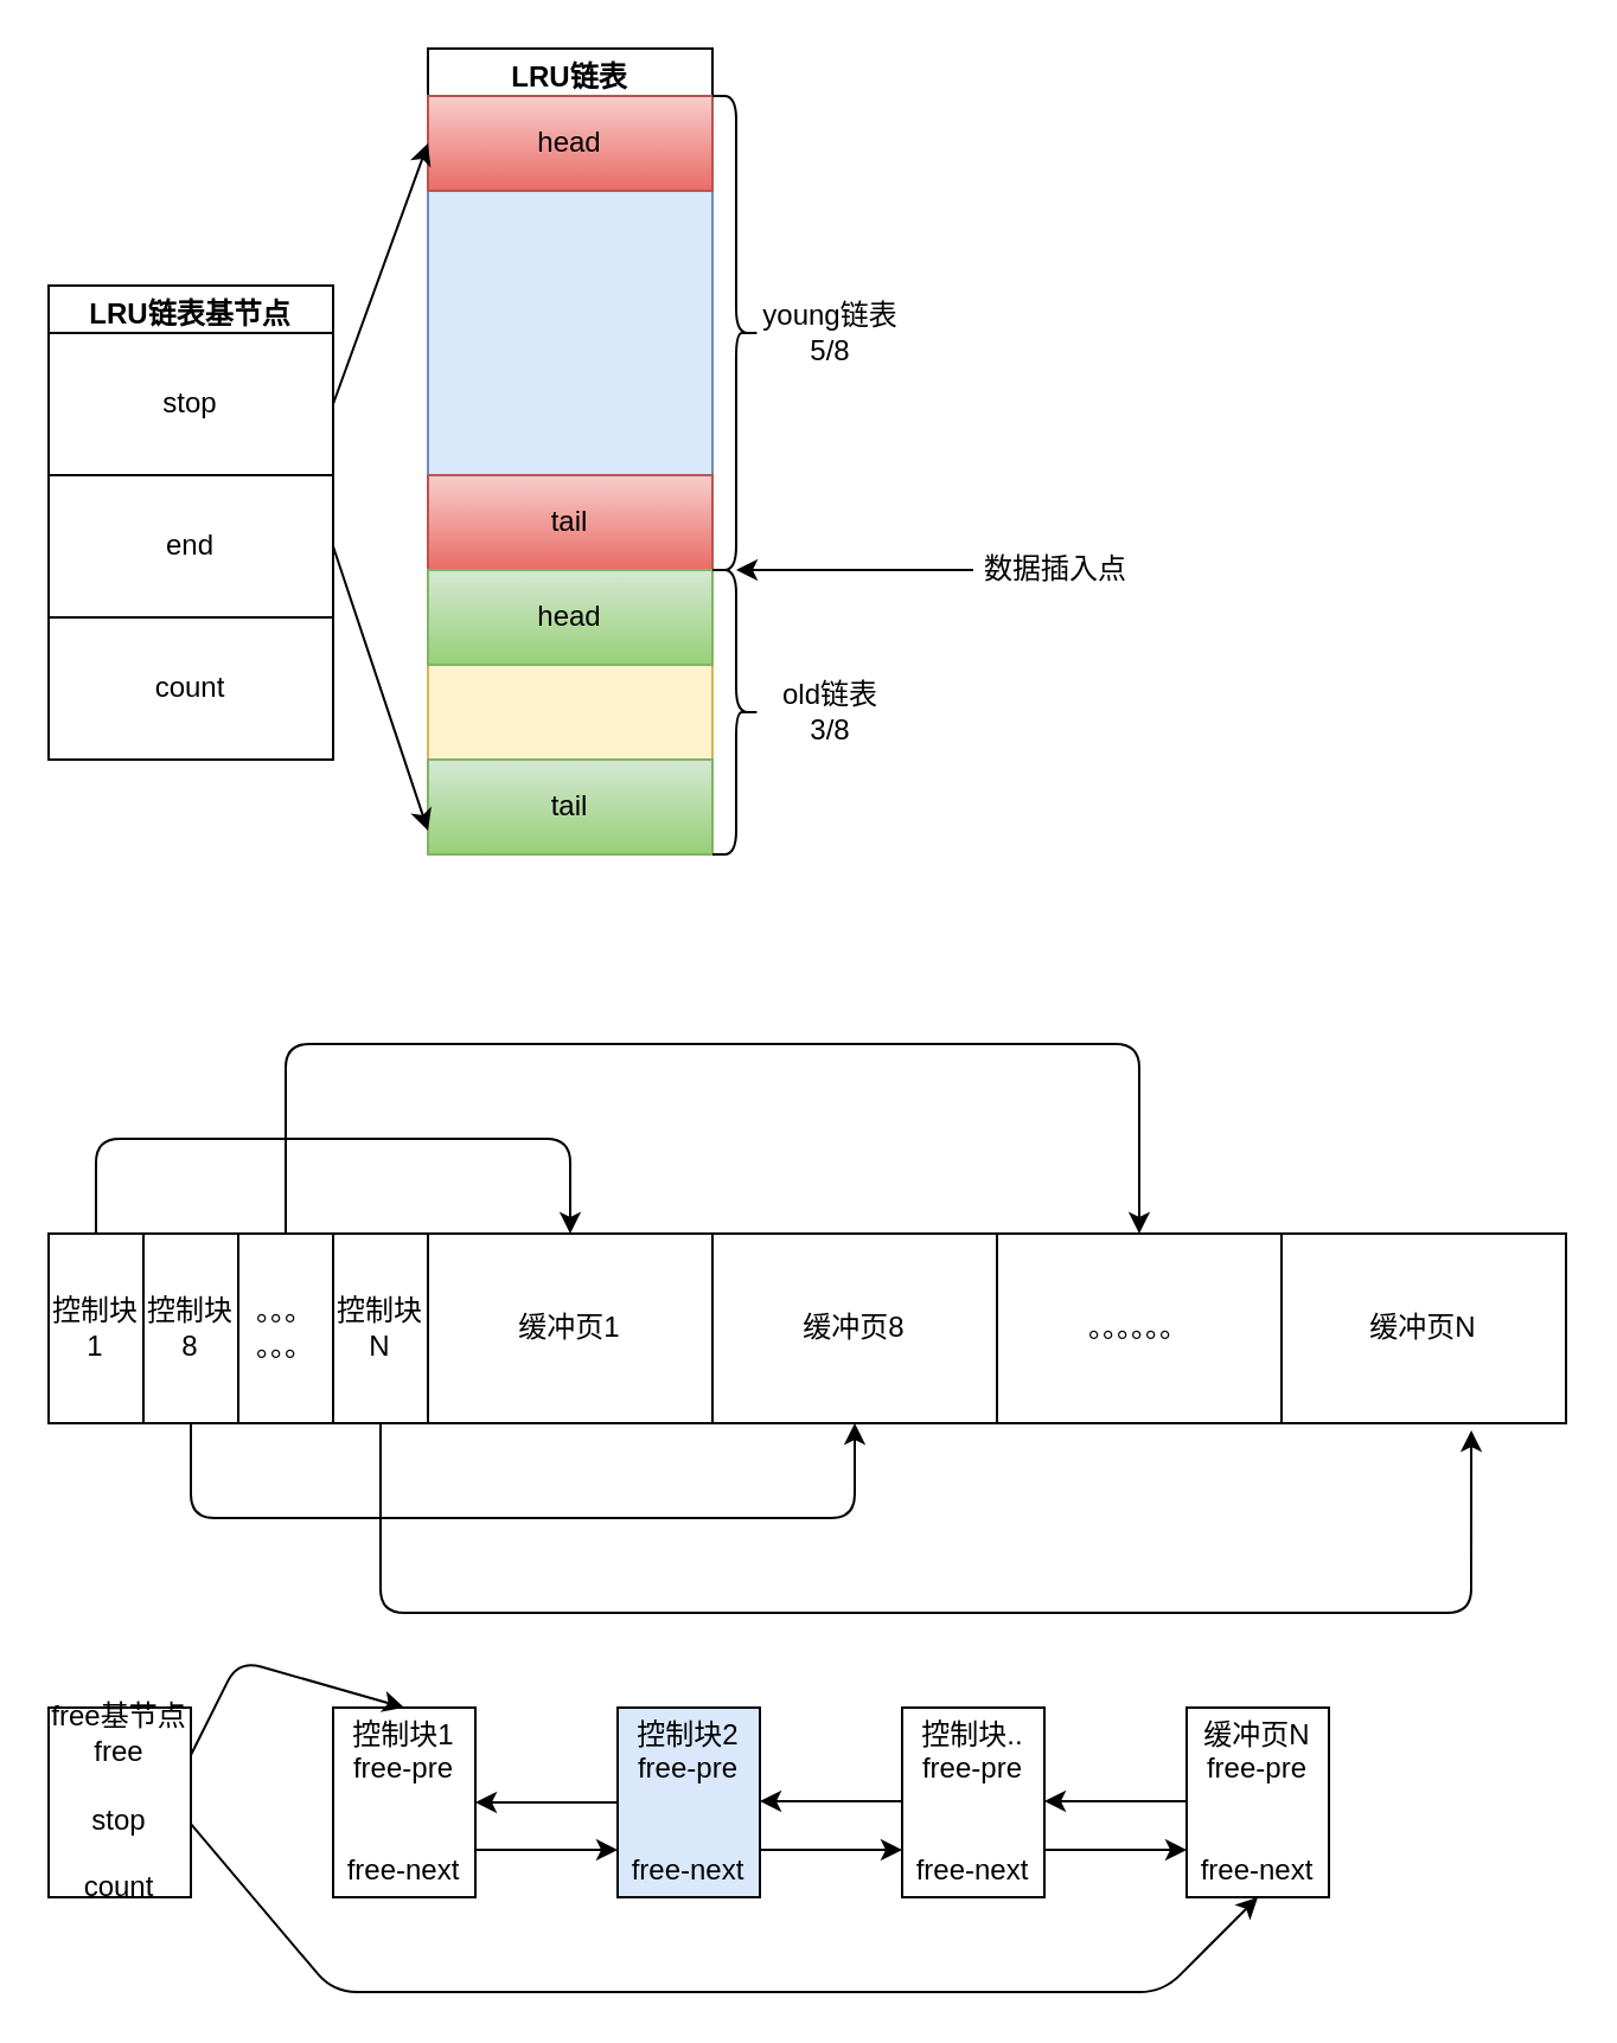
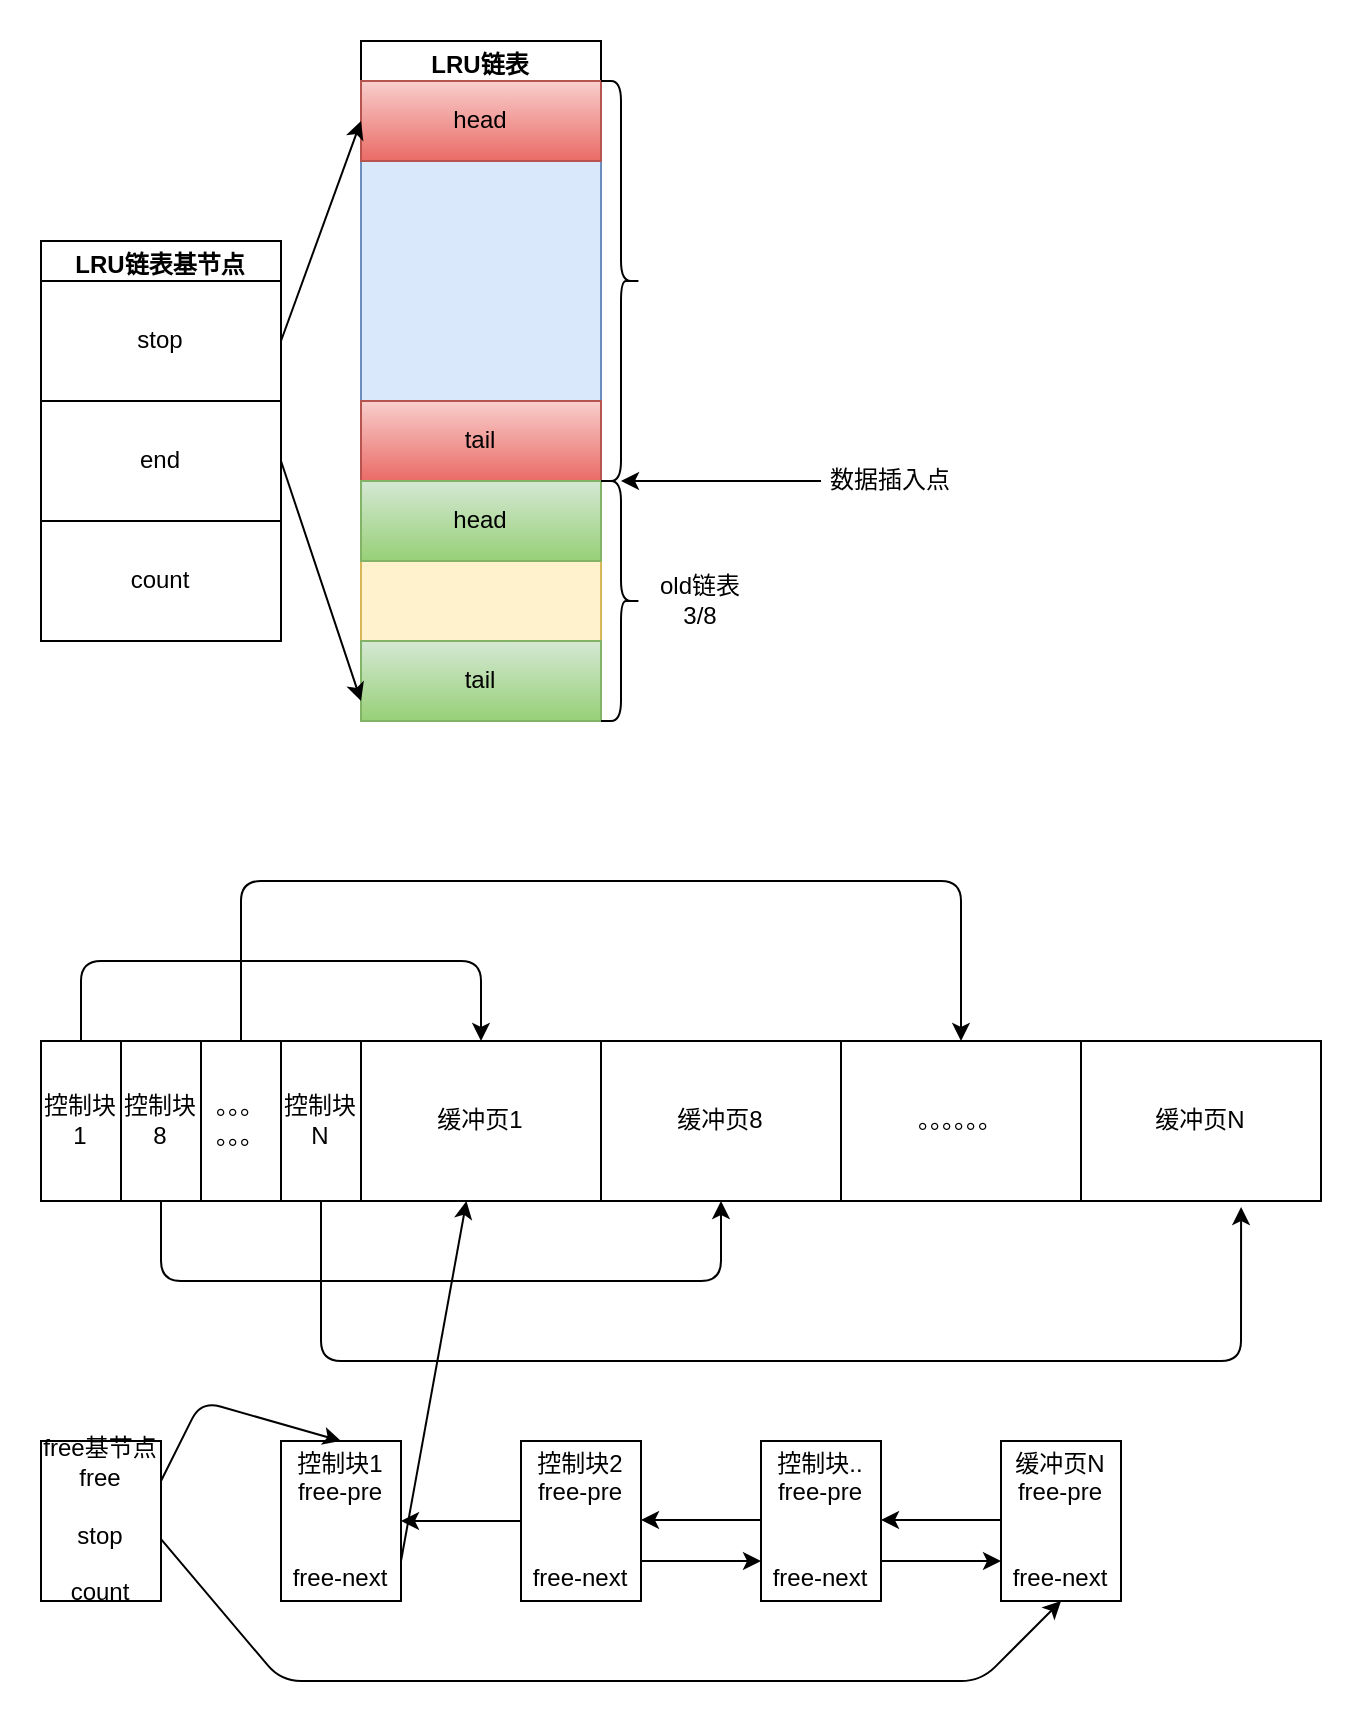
  <mxCell id="0" />
  <mxCell id="1" parent="0" />
  <mxCell id="2" value="LRU链表" style="swimlane;" vertex="1" parent="1"><mxGeometry x="180" y="20" width="120" height="340" as="geometry"><mxRectangle x="160" y="60" width="80" height="23" as="alternateBounds" /></mxGeometry></mxCell>
  <mxCell id="3" value="" style="whiteSpace=wrap;html=1;fillColor=#dae8fc;strokeColor=#6c8ebf;" vertex="1" parent="2"><mxGeometry y="20" width="120" height="200" as="geometry" /></mxCell>
  <mxCell id="4" value="" style="whiteSpace=wrap;html=1;fillColor=#fff2cc;strokeColor=#d6b656;" vertex="1" parent="2"><mxGeometry y="220" width="120" height="120" as="geometry" /></mxCell>
  <mxCell id="5" value="head" style="rounded=0;whiteSpace=wrap;html=1;gradientColor=#ea6b66;fillColor=#f8cecc;strokeColor=#b85450;" vertex="1" parent="2"><mxGeometry y="20" width="120" height="40" as="geometry" /></mxCell>
  <mxCell id="6" value="tail" style="rounded=0;whiteSpace=wrap;html=1;gradientColor=#ea6b66;fillColor=#f8cecc;strokeColor=#b85450;" vertex="1" parent="2"><mxGeometry y="180" width="120" height="40" as="geometry" /></mxCell>
  <mxCell id="7" value="head" style="rounded=0;whiteSpace=wrap;html=1;gradientColor=#97d077;fillColor=#d5e8d4;strokeColor=#82b366;" vertex="1" parent="2"><mxGeometry y="220" width="120" height="40" as="geometry" /></mxCell>
  <mxCell id="8" value="tail" style="rounded=0;whiteSpace=wrap;html=1;gradientColor=#97d077;fillColor=#d5e8d4;strokeColor=#82b366;" vertex="1" parent="2"><mxGeometry y="300" width="120" height="40" as="geometry" /></mxCell>
  <mxCell id="9" value="" style="shape=curlyBracket;whiteSpace=wrap;html=1;rounded=1;flipH=1;" vertex="1" parent="1"><mxGeometry x="300" y="40" width="20" height="200" as="geometry" /></mxCell>
  <mxCell id="10" value="" style="shape=curlyBracket;whiteSpace=wrap;html=1;rounded=1;flipH=1;" vertex="1" parent="1"><mxGeometry x="300" y="240" width="20" height="120" as="geometry" /></mxCell>
- <mxCell id="11" value="young链表 5/8" style="text;html=1;strokeColor=none;fillColor=none;align=center;verticalAlign=middle;whiteSpace=wrap;rounded=0;" vertex="1" parent="1"><mxGeometry x="320" y="130" width="60" height="20" as="geometry" /></mxCell>
  <mxCell id="12" value="old链表&lt;br&gt;3/8" style="text;html=1;strokeColor=none;fillColor=none;align=center;verticalAlign=middle;whiteSpace=wrap;rounded=0;" vertex="1" parent="1"><mxGeometry x="320" y="290" width="60" height="20" as="geometry" /></mxCell>
  <mxCell id="13" value="" style="endArrow=classic;html=1;entryX=0.5;entryY=0;entryDx=0;entryDy=0;" edge="1" parent="1" target="10"><mxGeometry width="50" height="50" relative="1" as="geometry"><mxPoint x="410" y="240" as="sourcePoint" /><mxPoint x="460" y="320" as="targetPoint" /></mxGeometry></mxCell>
  <mxCell id="14" value="数据插入点" style="text;html=1;strokeColor=none;fillColor=none;align=center;verticalAlign=middle;whiteSpace=wrap;rounded=0;" vertex="1" parent="1"><mxGeometry x="410" y="230" width="70" height="20" as="geometry" /></mxCell>
  <mxCell id="15" value="LRU链表基节点" style="swimlane;" vertex="1" parent="1"><mxGeometry x="20" y="120" width="120" height="200" as="geometry" /></mxCell>
  <mxCell id="16" value="end" style="whiteSpace=wrap;html=1;" vertex="1" parent="15"><mxGeometry y="80" width="120" height="60" as="geometry" /></mxCell>
  <mxCell id="17" value="count" style="whiteSpace=wrap;html=1;" vertex="1" parent="15"><mxGeometry y="140" width="120" height="60" as="geometry" /></mxCell>
  <mxCell id="18" value="stop" style="whiteSpace=wrap;html=1;" vertex="1" parent="1"><mxGeometry x="20" y="140" width="120" height="60" as="geometry" /></mxCell>
  <mxCell id="19" value="" style="endArrow=classic;html=1;exitX=1;exitY=0.5;exitDx=0;exitDy=0;entryX=0;entryY=0.5;entryDx=0;entryDy=0;" edge="1" parent="1" source="18" target="5"><mxGeometry width="50" height="50" relative="1" as="geometry"><mxPoint x="410" y="350" as="sourcePoint" /><mxPoint x="460" y="300" as="targetPoint" /></mxGeometry></mxCell>
  <mxCell id="20" value="" style="endArrow=classic;html=1;exitX=1;exitY=0.5;exitDx=0;exitDy=0;entryX=0;entryY=0.75;entryDx=0;entryDy=0;" edge="1" parent="1" source="16" target="8"><mxGeometry width="50" height="50" relative="1" as="geometry"><mxPoint x="410" y="410" as="sourcePoint" /><mxPoint x="460" y="360" as="targetPoint" /></mxGeometry></mxCell>
  <mxCell id="21" value="缓冲页1" style="rounded=0;whiteSpace=wrap;html=1;align=center;" vertex="1" parent="1"><mxGeometry x="180" y="520" width="120" height="80" as="geometry" /></mxCell>
  <mxCell id="22" value="缓冲页8" style="rounded=0;whiteSpace=wrap;html=1;align=center;" vertex="1" parent="1"><mxGeometry x="300" y="520" width="120" height="80" as="geometry" /></mxCell>
  <mxCell id="23" value="。。。。。。" style="rounded=0;whiteSpace=wrap;html=1;align=center;" vertex="1" parent="1"><mxGeometry x="420" y="520" width="120" height="80" as="geometry" /></mxCell>
  <mxCell id="24" value="缓冲页N" style="rounded=0;whiteSpace=wrap;html=1;align=center;" vertex="1" parent="1"><mxGeometry x="540" y="520" width="120" height="80" as="geometry" /></mxCell>
  <mxCell id="25" value="控制块N" style="rounded=0;whiteSpace=wrap;html=1;align=center;" vertex="1" parent="1"><mxGeometry x="140" y="520" width="40" height="80" as="geometry" /></mxCell>
  <mxCell id="26" value="。。。&lt;br&gt;。。。" style="rounded=0;whiteSpace=wrap;html=1;align=center;" vertex="1" parent="1"><mxGeometry x="100" y="520" width="40" height="80" as="geometry" /></mxCell>
  <mxCell id="27" value="控制块8" style="rounded=0;whiteSpace=wrap;html=1;align=center;" vertex="1" parent="1"><mxGeometry x="60" y="520" width="40" height="80" as="geometry" /></mxCell>
  <mxCell id="28" value="控制块1" style="rounded=0;whiteSpace=wrap;html=1;align=center;" vertex="1" parent="1"><mxGeometry x="20" y="520" width="40" height="80" as="geometry" /></mxCell>
  <mxCell id="29" value="" style="endArrow=classic;html=1;exitX=0.5;exitY=0;exitDx=0;exitDy=0;entryX=0.5;entryY=0;entryDx=0;entryDy=0;" edge="1" parent="1" source="28" target="21"><mxGeometry width="50" height="50" relative="1" as="geometry"><mxPoint x="370" y="670" as="sourcePoint" /><mxPoint x="420" y="620" as="targetPoint" /><Array as="points"><mxPoint x="40" y="480" /><mxPoint x="140" y="480" /><mxPoint x="240" y="480" /></Array></mxGeometry></mxCell>
  <mxCell id="30" value="" style="endArrow=classic;html=1;exitX=0.5;exitY=0;exitDx=0;exitDy=0;entryX=0.5;entryY=1;entryDx=0;entryDy=0;" edge="1" parent="1" target="22"><mxGeometry width="50" height="50" relative="1" as="geometry"><mxPoint x="80" y="600" as="sourcePoint" /><mxPoint x="280" y="600" as="targetPoint" /><Array as="points"><mxPoint x="80" y="640" /><mxPoint x="180" y="640" /><mxPoint x="360" y="640" /></Array></mxGeometry></mxCell>
  <mxCell id="31" value="" style="endArrow=classic;html=1;exitX=0.5;exitY=0;exitDx=0;exitDy=0;entryX=0.5;entryY=0;entryDx=0;entryDy=0;" edge="1" parent="1" source="26" target="23"><mxGeometry width="50" height="50" relative="1" as="geometry"><mxPoint x="370" y="670" as="sourcePoint" /><mxPoint x="420" y="620" as="targetPoint" /><Array as="points"><mxPoint x="120" y="440" /><mxPoint x="480" y="440" /></Array></mxGeometry></mxCell>
  <mxCell id="32" value="" style="endArrow=classic;html=1;exitX=0.5;exitY=1;exitDx=0;exitDy=0;entryX=0.667;entryY=1.038;entryDx=0;entryDy=0;entryPerimeter=0;" edge="1" parent="1" source="25" target="24"><mxGeometry width="50" height="50" relative="1" as="geometry"><mxPoint x="370" y="670" as="sourcePoint" /><mxPoint x="610" y="610" as="targetPoint" /><Array as="points"><mxPoint x="160" y="680" /><mxPoint x="380" y="680" /><mxPoint x="620" y="680" /></Array></mxGeometry></mxCell>
  <mxCell id="33" value="控制块1&lt;br&gt;free-pre&lt;br&gt;&lt;br&gt;&lt;br&gt;free-next" style="rounded=0;whiteSpace=wrap;html=1;align=center;" vertex="1" parent="1"><mxGeometry x="140" y="720" width="60" height="80" as="geometry" /></mxCell>
- <mxCell id="34" value="控制块2&lt;br&gt;free-pre&lt;br&gt;&lt;br&gt;&lt;br&gt;free-next" style="rounded=0;whiteSpace=wrap;html=1;align=center;fillColor=#dae8fc;" vertex="1" parent="1"><mxGeometry x="260" y="720" width="60" height="80" as="geometry" /></mxCell>
+ <mxCell id="34" value="控制块2&lt;br&gt;free-pre&lt;br&gt;&lt;br&gt;&lt;br&gt;free-next" style="rounded=0;whiteSpace=wrap;html=1;align=center;" vertex="1" parent="1"><mxGeometry x="260" y="720" width="60" height="80" as="geometry" /></mxCell>
  <mxCell id="35" value="控制块..&lt;br&gt;free-pre&lt;br&gt;&lt;br&gt;&lt;br&gt;free-next" style="rounded=0;whiteSpace=wrap;html=1;align=center;" vertex="1" parent="1"><mxGeometry x="380" y="720" width="60" height="80" as="geometry" /></mxCell>
  <mxCell id="36" value="缓冲页N&lt;br&gt;free-pre&lt;br&gt;&lt;br&gt;&lt;br&gt;free-next" style="rounded=0;whiteSpace=wrap;html=1;align=center;" vertex="1" parent="1"><mxGeometry x="500" y="720" width="60" height="80" as="geometry" /></mxCell>
- <mxCell id="37" value="" style="endArrow=classic;html=1;exitX=1;exitY=0.75;exitDx=0;exitDy=0;entryX=0;entryY=0.75;entryDx=0;entryDy=0;" edge="1" parent="1" source="33" target="34"><mxGeometry width="50" height="50" relative="1" as="geometry"><mxPoint x="370" y="630" as="sourcePoint" /><mxPoint x="250" y="780" as="targetPoint" /></mxGeometry></mxCell>
+ <mxCell id="37" value="" style="endArrow=classic;html=1;exitX=1;exitY=0.75;exitDx=0;exitDy=0;" edge="1" parent="1" source="33" target="21"><mxGeometry width="50" height="50" relative="1" as="geometry"><mxPoint x="370" y="630" as="sourcePoint" /><mxPoint x="250" y="780" as="targetPoint" /></mxGeometry></mxCell>
  <mxCell id="38" value="" style="endArrow=classic;html=1;exitX=1;exitY=0.75;exitDx=0;exitDy=0;entryX=0;entryY=0.75;entryDx=0;entryDy=0;" edge="1" parent="1"><mxGeometry width="50" height="50" relative="1" as="geometry"><mxPoint x="320" y="780" as="sourcePoint" /><mxPoint x="380" y="780" as="targetPoint" /></mxGeometry></mxCell>
  <mxCell id="39" value="" style="endArrow=classic;html=1;exitX=1;exitY=0.75;exitDx=0;exitDy=0;entryX=0;entryY=0.75;entryDx=0;entryDy=0;" edge="1" parent="1"><mxGeometry width="50" height="50" relative="1" as="geometry"><mxPoint x="440" y="780" as="sourcePoint" /><mxPoint x="500" y="780" as="targetPoint" /></mxGeometry></mxCell>
  <mxCell id="40" value="" style="endArrow=classic;html=1;exitX=0;exitY=0.5;exitDx=0;exitDy=0;" edge="1" parent="1" source="34"><mxGeometry width="50" height="50" relative="1" as="geometry"><mxPoint x="200" y="790" as="sourcePoint" /><mxPoint x="200" y="760" as="targetPoint" /></mxGeometry></mxCell>
  <mxCell id="41" value="" style="endArrow=classic;html=1;exitX=0;exitY=0.5;exitDx=0;exitDy=0;" edge="1" parent="1"><mxGeometry width="50" height="50" relative="1" as="geometry"><mxPoint x="380" y="759.5" as="sourcePoint" /><mxPoint x="320" y="759.5" as="targetPoint" /></mxGeometry></mxCell>
  <mxCell id="42" value="" style="endArrow=classic;html=1;exitX=0;exitY=0.5;exitDx=0;exitDy=0;" edge="1" parent="1"><mxGeometry width="50" height="50" relative="1" as="geometry"><mxPoint x="500" y="759.5" as="sourcePoint" /><mxPoint x="440" y="759.5" as="targetPoint" /></mxGeometry></mxCell>
  <mxCell id="43" value="free基节点&lt;br&gt;free&lt;br&gt;&lt;br&gt;stop&lt;br&gt;&lt;br&gt;count" style="rounded=0;whiteSpace=wrap;html=1;align=center;" vertex="1" parent="1"><mxGeometry x="20" y="720" width="60" height="80" as="geometry" /></mxCell>
  <mxCell id="44" value="" style="endArrow=classic;html=1;entryX=0.5;entryY=0;entryDx=0;entryDy=0;exitX=1;exitY=0.25;exitDx=0;exitDy=0;" edge="1" parent="1" source="43" target="33"><mxGeometry width="50" height="50" relative="1" as="geometry"><mxPoint x="370" y="620" as="sourcePoint" /><mxPoint x="420" y="570" as="targetPoint" /><Array as="points"><mxPoint x="100" y="700" /></Array></mxGeometry></mxCell>
  <mxCell id="45" value="" style="endArrow=classic;html=1;exitX=1;exitY=0.613;exitDx=0;exitDy=0;exitPerimeter=0;entryX=0.5;entryY=1;entryDx=0;entryDy=0;" edge="1" parent="1" source="43" target="36"><mxGeometry width="50" height="50" relative="1" as="geometry"><mxPoint x="370" y="620" as="sourcePoint" /><mxPoint x="420" y="570" as="targetPoint" /><Array as="points"><mxPoint x="140" y="840" /><mxPoint x="300" y="840" /><mxPoint x="490" y="840" /></Array></mxGeometry></mxCell>
